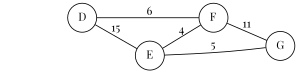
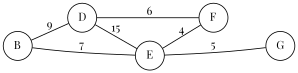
  graph {
    fontname="Playfair Display"
    rankdir=LR
    node [fontname="Playfair Display" shape=circle]
    edge [fontname="Playfair Display"]
+   B
    D
    E
    F
    G
+   B -- D [label=9]
+   B -- E [label=7]
    D -- E [label=15]
    D -- F [label=6]
    E -- F [label=4]
    E -- G [label=5]
-   F -- G [label=11]
  }
